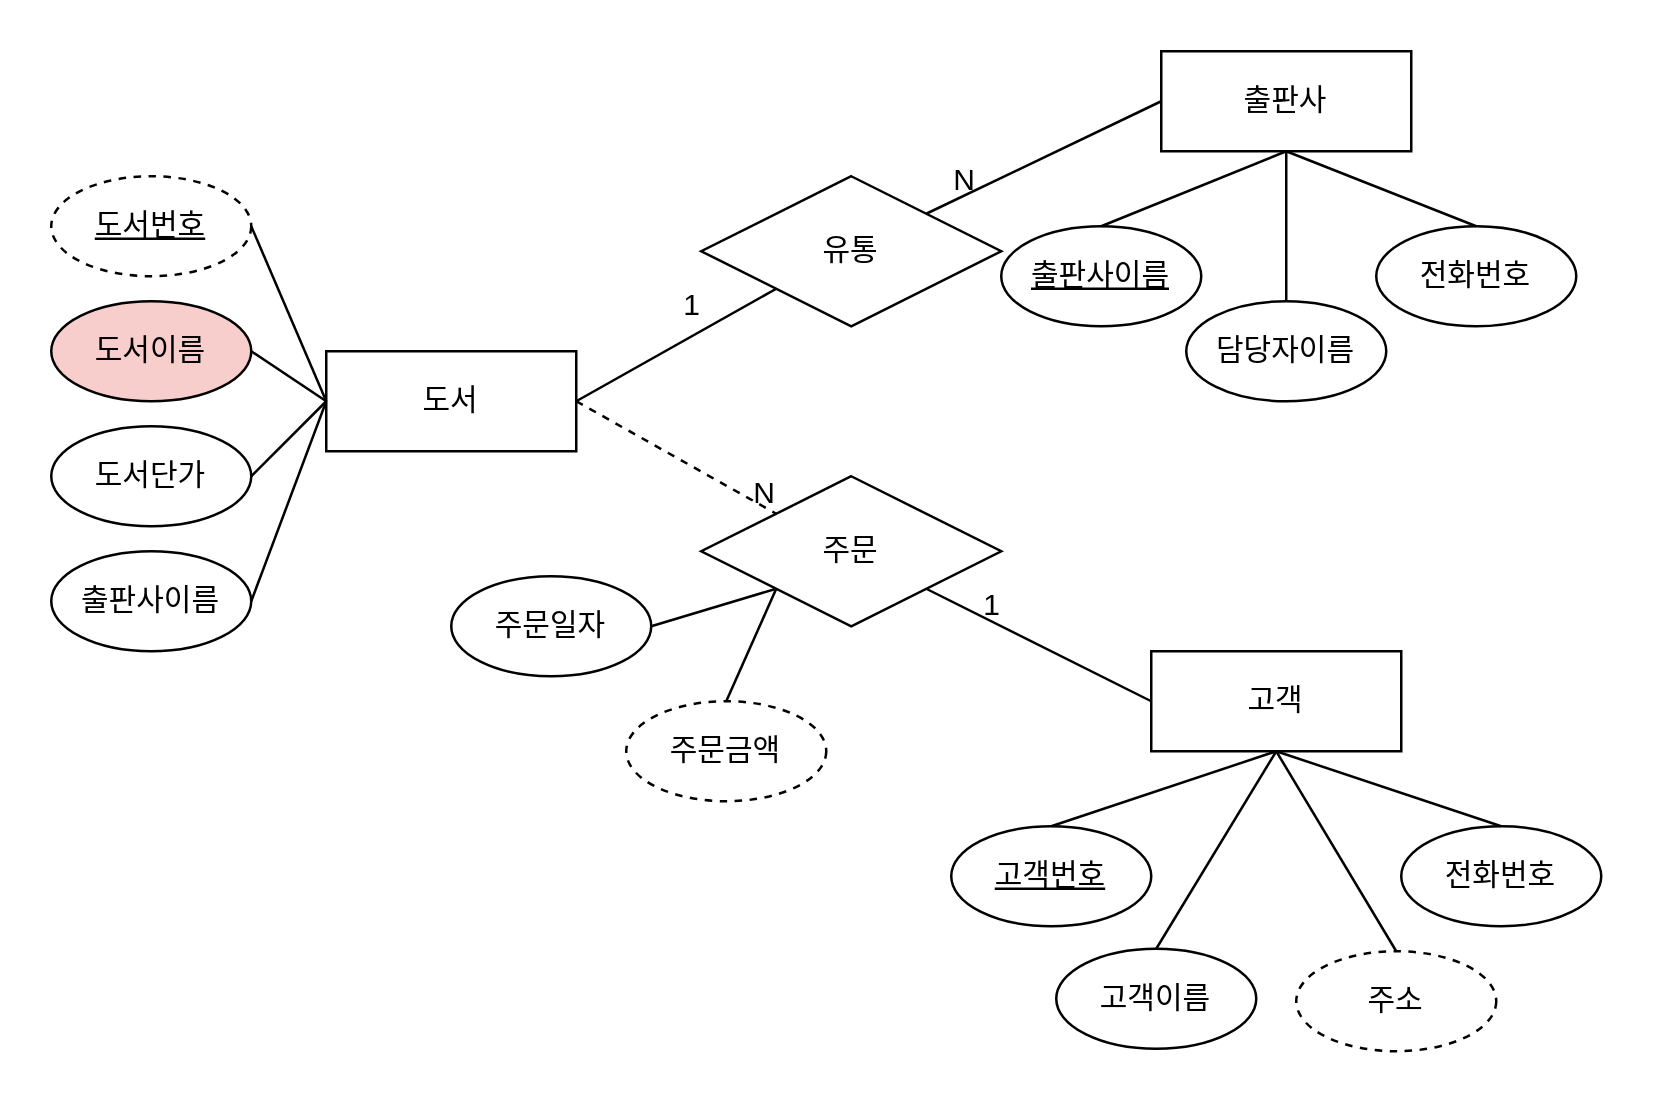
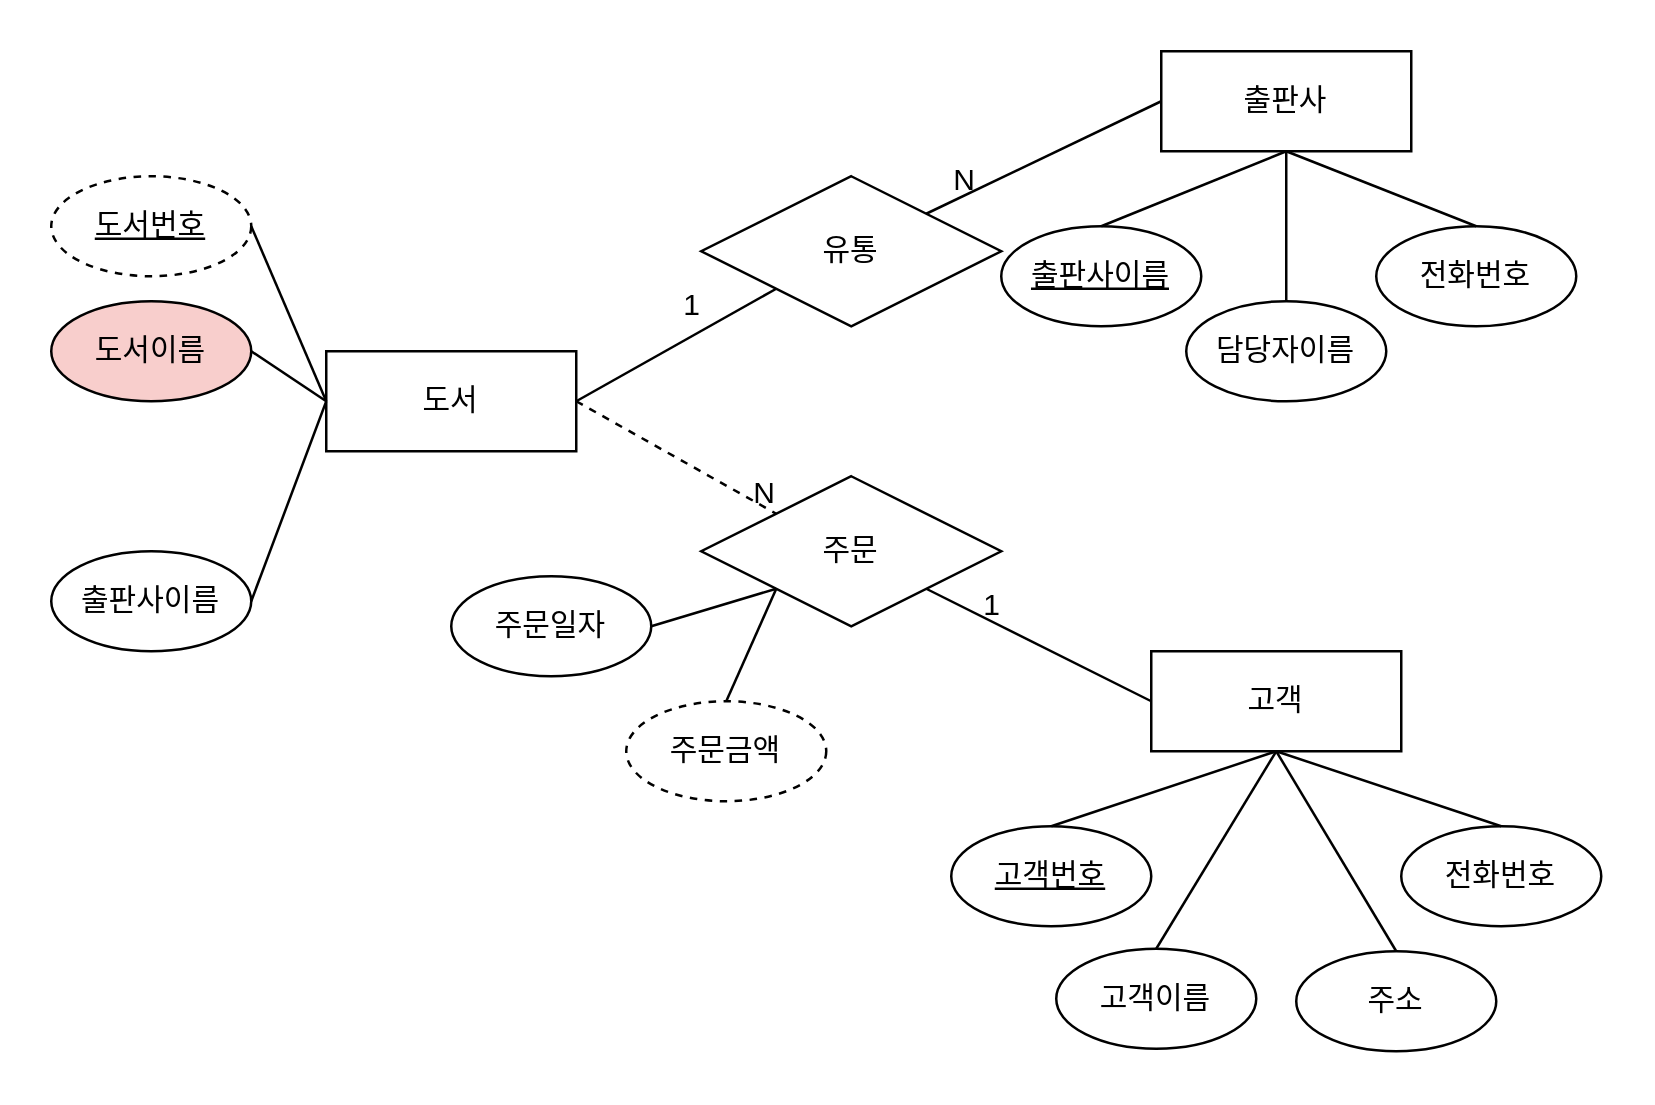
  <mxCell id="0" />
  <mxCell id="1" parent="0" />
  <mxCell id="2" value="유통" style="shape=rhombus;perimeter=rhombusPerimeter;whiteSpace=wrap;html=1;align=center;" vertex="1" parent="1"><mxGeometry x="280" y="70" width="120" height="60" as="geometry" /></mxCell>
  <mxCell id="3" value="" style="endArrow=none;html=1;rounded=0;entryX=0;entryY=1;entryDx=0;entryDy=0;exitX=1;exitY=0.5;exitDx=0;exitDy=0;" edge="1" parent="1" source="26" target="2"><mxGeometry relative="1" as="geometry"><mxPoint x="194" y="60" as="sourcePoint" /><mxPoint x="354" y="60" as="targetPoint" /></mxGeometry></mxCell>
  <mxCell id="4" value="1" style="resizable=0;html=1;align=right;verticalAlign=bottom;" connectable="0" vertex="1" parent="3"><mxGeometry x="1" relative="1" as="geometry"><mxPoint x="-30" y="15" as="offset" /></mxGeometry></mxCell>
  <mxCell id="5" value="" style="endArrow=none;html=1;rounded=0;entryX=1;entryY=0;entryDx=0;entryDy=0;exitX=0;exitY=0.5;exitDx=0;exitDy=0;" edge="1" parent="1" source="8" target="2"><mxGeometry relative="1" as="geometry"><mxPoint x="360" y="60" as="sourcePoint" /><mxPoint x="530" y="60" as="targetPoint" /></mxGeometry></mxCell>
  <mxCell id="6" value="N" style="resizable=0;html=1;align=right;verticalAlign=bottom;" connectable="0" vertex="1" parent="5"><mxGeometry x="1" relative="1" as="geometry"><mxPoint x="20" y="-5" as="offset" /></mxGeometry></mxCell>
  <mxCell id="7" value="" style="group" vertex="1" connectable="0" parent="1"><mxGeometry x="400" y="20" width="230" height="140" as="geometry" /></mxCell>
  <mxCell id="8" value="출판사" style="whiteSpace=wrap;html=1;align=center;" vertex="1" parent="7"><mxGeometry x="64" width="100" height="40" as="geometry" /></mxCell>
  <mxCell id="9" value="출판사이름" style="ellipse;whiteSpace=wrap;html=1;align=center;fontStyle=4;" vertex="1" parent="7"><mxGeometry y="70" width="80" height="40" as="geometry" /></mxCell>
  <mxCell id="10" value="담당자이름" style="ellipse;whiteSpace=wrap;html=1;align=center;" vertex="1" parent="7"><mxGeometry x="74" y="100" width="80" height="40" as="geometry" /></mxCell>
  <mxCell id="11" value="전화번호" style="ellipse;whiteSpace=wrap;html=1;align=center;" vertex="1" parent="7"><mxGeometry x="150" y="70" width="80" height="40" as="geometry" /></mxCell>
  <mxCell id="12" style="rounded=0;orthogonalLoop=1;jettySize=auto;html=1;entryX=0.5;entryY=0;entryDx=0;entryDy=0;endArrow=none;endFill=0;exitX=0.5;exitY=1;exitDx=0;exitDy=0;" edge="1" parent="7" target="9" source="8"><mxGeometry relative="1" as="geometry"><mxPoint x="400" y="110" as="sourcePoint" /></mxGeometry></mxCell>
  <mxCell id="13" style="edgeStyle=none;rounded=0;orthogonalLoop=1;jettySize=auto;html=1;entryX=0.5;entryY=0;entryDx=0;entryDy=0;endArrow=none;endFill=0;exitX=0.5;exitY=1;exitDx=0;exitDy=0;" edge="1" parent="7" target="10" source="8"><mxGeometry relative="1" as="geometry"><mxPoint x="400" y="110" as="sourcePoint" /></mxGeometry></mxCell>
  <mxCell id="14" style="edgeStyle=none;rounded=0;orthogonalLoop=1;jettySize=auto;html=1;exitX=0.5;exitY=0;exitDx=0;exitDy=0;entryX=0.5;entryY=1;entryDx=0;entryDy=0;endArrow=none;endFill=0;" edge="1" parent="7" source="11" target="8"><mxGeometry relative="1" as="geometry"><mxPoint x="414" y="80" as="targetPoint" /></mxGeometry></mxCell>
  <mxCell id="15" value="" style="group" vertex="1" connectable="0" parent="1"><mxGeometry x="380" y="260" width="260" height="160" as="geometry" /></mxCell>
  <mxCell id="16" value="고객" style="whiteSpace=wrap;html=1;align=center;" vertex="1" parent="15"><mxGeometry x="80" width="100" height="40" as="geometry" /></mxCell>
  <mxCell id="17" value="고객번호" style="ellipse;whiteSpace=wrap;html=1;align=center;fontStyle=4;" vertex="1" parent="15"><mxGeometry y="70" width="80" height="40" as="geometry" /></mxCell>
  <mxCell id="18" value="고객이름" style="ellipse;whiteSpace=wrap;html=1;align=center;" vertex="1" parent="15"><mxGeometry x="42" y="119" width="80" height="40" as="geometry" /></mxCell>
- <mxCell id="19" value="주소" style="ellipse;whiteSpace=wrap;html=1;align=center;dashed=1;" vertex="1" parent="15"><mxGeometry x="138" y="120" width="80" height="40" as="geometry" /></mxCell>
+ <mxCell id="19" value="주소" style="ellipse;whiteSpace=wrap;html=1;align=center;" vertex="1" parent="15"><mxGeometry x="138" y="120" width="80" height="40" as="geometry" /></mxCell>
  <mxCell id="20" value="전화번호" style="ellipse;whiteSpace=wrap;html=1;align=center;" vertex="1" parent="15"><mxGeometry x="180" y="70" width="80" height="40" as="geometry" /></mxCell>
  <mxCell id="21" style="edgeStyle=none;rounded=0;orthogonalLoop=1;jettySize=auto;html=1;exitX=0.5;exitY=0;exitDx=0;exitDy=0;entryX=0.5;entryY=1;entryDx=0;entryDy=0;endArrow=none;endFill=0;" edge="1" parent="15" source="19" target="16"><mxGeometry relative="1" as="geometry"><mxPoint x="130" y="40" as="targetPoint" /></mxGeometry></mxCell>
  <mxCell id="22" style="edgeStyle=none;rounded=0;orthogonalLoop=1;jettySize=auto;html=1;exitX=0.5;exitY=0;exitDx=0;exitDy=0;entryX=0.5;entryY=1;entryDx=0;entryDy=0;endArrow=none;endFill=0;" edge="1" parent="15" source="20" target="16"><mxGeometry relative="1" as="geometry"><mxPoint x="130" y="40" as="targetPoint" /></mxGeometry></mxCell>
  <mxCell id="23" style="edgeStyle=none;rounded=0;orthogonalLoop=1;jettySize=auto;html=1;exitX=0.5;exitY=1;exitDx=0;exitDy=0;entryX=0.5;entryY=0;entryDx=0;entryDy=0;endArrow=none;endFill=0;" edge="1" parent="15" target="18" source="16"><mxGeometry relative="1" as="geometry"><mxPoint x="130" y="40" as="sourcePoint" /></mxGeometry></mxCell>
  <mxCell id="24" style="rounded=0;orthogonalLoop=1;jettySize=auto;html=1;exitX=0.5;exitY=1;exitDx=0;exitDy=0;entryX=0.5;entryY=0;entryDx=0;entryDy=0;endArrow=none;endFill=0;" edge="1" parent="15" target="17" source="16"><mxGeometry relative="1" as="geometry"><mxPoint x="130" y="40" as="sourcePoint" /></mxGeometry></mxCell>
  <mxCell id="25" value="주문" style="shape=rhombus;perimeter=rhombusPerimeter;whiteSpace=wrap;html=1;align=center;" vertex="1" parent="1"><mxGeometry x="280" y="190" width="120" height="60" as="geometry" /></mxCell>
  <mxCell id="26" value="도서" style="whiteSpace=wrap;html=1;align=center;" vertex="1" parent="1"><mxGeometry x="130" y="140" width="100" height="40" as="geometry" /></mxCell>
  <mxCell id="27" value="도서번호" style="ellipse;whiteSpace=wrap;html=1;align=center;fontStyle=4;dashed=1;" vertex="1" parent="1"><mxGeometry x="20" y="70" width="80" height="40" as="geometry" /></mxCell>
  <mxCell id="28" value="도서이름" style="ellipse;whiteSpace=wrap;html=1;align=center;fillColor=#f8cecc;" vertex="1" parent="1"><mxGeometry x="20" y="120" width="80" height="40" as="geometry" /></mxCell>
- <mxCell id="29" value="도서단가" style="ellipse;whiteSpace=wrap;html=1;align=center;" vertex="1" parent="1"><mxGeometry x="20" y="170" width="80" height="40" as="geometry" /></mxCell>
  <mxCell id="30" value="출판사이름" style="ellipse;whiteSpace=wrap;html=1;align=center;" vertex="1" parent="1"><mxGeometry x="20" y="220" width="80" height="40" as="geometry" /></mxCell>
  <mxCell id="31" style="rounded=0;orthogonalLoop=1;jettySize=auto;html=1;exitX=0;exitY=0.5;exitDx=0;exitDy=0;entryX=1;entryY=0.5;entryDx=0;entryDy=0;endArrow=none;endFill=0;" edge="1" parent="1" source="26" target="27"><mxGeometry relative="1" as="geometry" /></mxCell>
  <mxCell id="32" style="edgeStyle=none;rounded=0;orthogonalLoop=1;jettySize=auto;html=1;exitX=0;exitY=0.5;exitDx=0;exitDy=0;entryX=1;entryY=0.5;entryDx=0;entryDy=0;endArrow=none;endFill=0;" edge="1" parent="1" source="26" target="28"><mxGeometry relative="1" as="geometry" /></mxCell>
- <mxCell id="33" style="edgeStyle=none;rounded=0;orthogonalLoop=1;jettySize=auto;html=1;exitX=1;exitY=0.5;exitDx=0;exitDy=0;entryX=0;entryY=0.5;entryDx=0;entryDy=0;endArrow=none;endFill=0;" edge="1" parent="1" source="29" target="26"><mxGeometry relative="1" as="geometry" /></mxCell>
  <mxCell id="34" style="edgeStyle=none;rounded=0;orthogonalLoop=1;jettySize=auto;html=1;exitX=1;exitY=0.5;exitDx=0;exitDy=0;entryX=0;entryY=0.5;entryDx=0;entryDy=0;endArrow=none;endFill=0;" edge="1" parent="1" source="30" target="26"><mxGeometry relative="1" as="geometry" /></mxCell>
  <mxCell id="35" value="" style="endArrow=none;html=1;rounded=0;exitX=1;exitY=0.5;exitDx=0;exitDy=0;entryX=0;entryY=0;entryDx=0;entryDy=0;dashed=1;" edge="1" parent="1" source="26" target="25"><mxGeometry relative="1" as="geometry"><mxPoint x="240" y="170" as="sourcePoint" /><mxPoint x="400" y="170" as="targetPoint" /></mxGeometry></mxCell>
  <mxCell id="36" value="N" style="resizable=0;html=1;align=right;verticalAlign=bottom;" connectable="0" vertex="1" parent="35"><mxGeometry x="1" relative="1" as="geometry" /></mxCell>
  <mxCell id="37" value="" style="endArrow=none;html=1;rounded=0;exitX=1;exitY=1;exitDx=0;exitDy=0;entryX=0;entryY=0.5;entryDx=0;entryDy=0;" edge="1" parent="1" source="25" target="16"><mxGeometry relative="1" as="geometry"><mxPoint x="370" y="240" as="sourcePoint" /><mxPoint x="530" y="240" as="targetPoint" /></mxGeometry></mxCell>
  <mxCell id="38" value="1" style="resizable=0;html=1;align=right;verticalAlign=bottom;" connectable="0" vertex="1" parent="37"><mxGeometry x="1" relative="1" as="geometry"><mxPoint x="-60" y="-30" as="offset" /></mxGeometry></mxCell>
  <mxCell id="39" style="edgeStyle=none;rounded=0;orthogonalLoop=1;jettySize=auto;html=1;exitX=1;exitY=0.5;exitDx=0;exitDy=0;entryX=0;entryY=1;entryDx=0;entryDy=0;endArrow=none;endFill=0;" edge="1" parent="1" source="40" target="25"><mxGeometry relative="1" as="geometry" /></mxCell>
  <mxCell id="40" value="주문일자" style="ellipse;whiteSpace=wrap;html=1;align=center;" vertex="1" parent="1"><mxGeometry x="180" y="230" width="80" height="40" as="geometry" /></mxCell>
  <mxCell id="41" style="edgeStyle=none;rounded=0;orthogonalLoop=1;jettySize=auto;html=1;exitX=0.5;exitY=0;exitDx=0;exitDy=0;entryX=0;entryY=1;entryDx=0;entryDy=0;endArrow=none;endFill=0;" edge="1" parent="1" source="42" target="25"><mxGeometry relative="1" as="geometry" /></mxCell>
  <mxCell id="42" value="주문금액" style="ellipse;whiteSpace=wrap;html=1;align=center;dashed=1;" vertex="1" parent="1"><mxGeometry x="250" y="280" width="80" height="40" as="geometry" /></mxCell>
